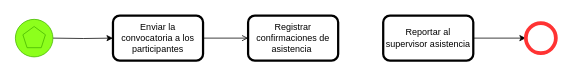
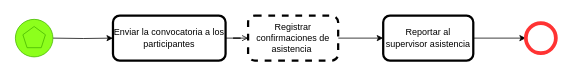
  <mxCell id="0" />
  <mxCell id="1" parent="0" />
  <mxCell id="2" style="edgeStyle=orthogonalEdgeStyle;rounded=0;orthogonalLoop=1;jettySize=auto;html=1;exitX=1;exitY=0.5;exitDx=0;exitDy=0;exitPerimeter=0;entryX=0;entryY=0.5;entryDx=0;entryDy=0;" parent="1" target="4" edge="1"><mxGeometry relative="1" as="geometry"><mxPoint x="70" y="50" as="sourcePoint" /></mxGeometry></mxCell>
  <mxCell id="3" style="edgeStyle=orthogonalEdgeStyle;rounded=0;orthogonalLoop=1;jettySize=auto;html=1;entryX=0;entryY=0.5;entryDx=0;entryDy=0;strokeColor=#000000;endArrow=open;" parent="1" source="4" target="6" edge="1"><mxGeometry relative="1" as="geometry" /></mxCell>
- <mxCell id="4" value="Enviar la convocatoria a los participantes" style="rounded=1;whiteSpace=wrap;html=1;strokeColor=#000000;strokeWidth=3;" parent="1" vertex="1"><mxGeometry x="150" y="20" width="120" height="60" as="geometry" /></mxCell>
- <mxCell id="6" value="Registrar confirmaciones de asistencia&amp;nbsp;" style="rounded=1;whiteSpace=wrap;html=1;strokeColor=#000000;strokeWidth=3;" parent="1" vertex="1"><mxGeometry x="330" y="20" width="120" height="60" as="geometry" /></mxCell>
+ <mxCell id="4" value="Enviar la convocatoria a los participantes" style="rounded=1;whiteSpace=wrap;html=1;strokeColor=#000000;strokeWidth=3;" parent="1" vertex="1"><mxGeometry x="150" y="20" width="150" height="60" as="geometry" /></mxCell>
+ <mxCell id="5" style="edgeStyle=orthogonalEdgeStyle;rounded=0;orthogonalLoop=1;jettySize=auto;html=1;exitX=1;exitY=0.5;exitDx=0;exitDy=0;entryX=0;entryY=0.5;entryDx=0;entryDy=0;strokeColor=#000000;" parent="1" source="6" target="8" edge="1"><mxGeometry relative="1" as="geometry" /></mxCell>
+ <mxCell id="6" value="Registrar confirmaciones de asistencia&amp;nbsp;" style="rounded=1;whiteSpace=wrap;html=1;strokeColor=#000000;strokeWidth=3;dashed=1;" parent="1" vertex="1"><mxGeometry x="330" y="20" width="120" height="60" as="geometry" /></mxCell>
  <mxCell id="7" style="edgeStyle=orthogonalEdgeStyle;rounded=0;orthogonalLoop=1;jettySize=auto;html=1;entryX=0;entryY=0.5;entryDx=0;entryDy=0;entryPerimeter=0;strokeColor=#000000;" parent="1" source="8" target="9" edge="1"><mxGeometry relative="1" as="geometry" /></mxCell>
  <mxCell id="8" value="Reportar al supervisor asistencia" style="rounded=1;whiteSpace=wrap;html=1;strokeColor=#000000;strokeWidth=3;" parent="1" vertex="1"><mxGeometry x="510" y="20" width="120" height="60" as="geometry" /></mxCell>
  <mxCell id="9" value="" style="points=[[0.145,0.145,0],[0.5,0,0],[0.855,0.145,0],[1,0.5,0],[0.855,0.855,0],[0.5,1,0],[0.145,0.855,0],[0,0.5,0]];shape=mxgraph.bpmn.event;html=1;verticalLabelPosition=bottom;labelBackgroundColor=#ffffff;verticalAlign=top;align=center;perimeter=ellipsePerimeter;outlineConnect=0;aspect=fixed;outline=standard;symbol=general;strokeColor=#FF3333;strokeWidth=5;" parent="1" vertex="1"><mxGeometry x="700" y="30" width="40" height="40" as="geometry" /></mxCell>
  <mxCell id="10" value="" style="points=[[0.145,0.145,0],[0.5,0,0],[0.855,0.145,0],[1,0.5,0],[0.855,0.855,0],[0.5,1,0],[0.145,0.855,0],[0,0.5,0]];shape=mxgraph.bpmn.event;html=1;verticalLabelPosition=bottom;labelBackgroundColor=#ffffff;verticalAlign=top;align=center;perimeter=ellipsePerimeter;outlineConnect=0;aspect=fixed;outline=standard;symbol=multiple;strokeColor=#45B500;fillColor=#8DFF1C;" vertex="1" parent="1"><mxGeometry x="20" y="25" width="50" height="50" as="geometry" /></mxCell>
